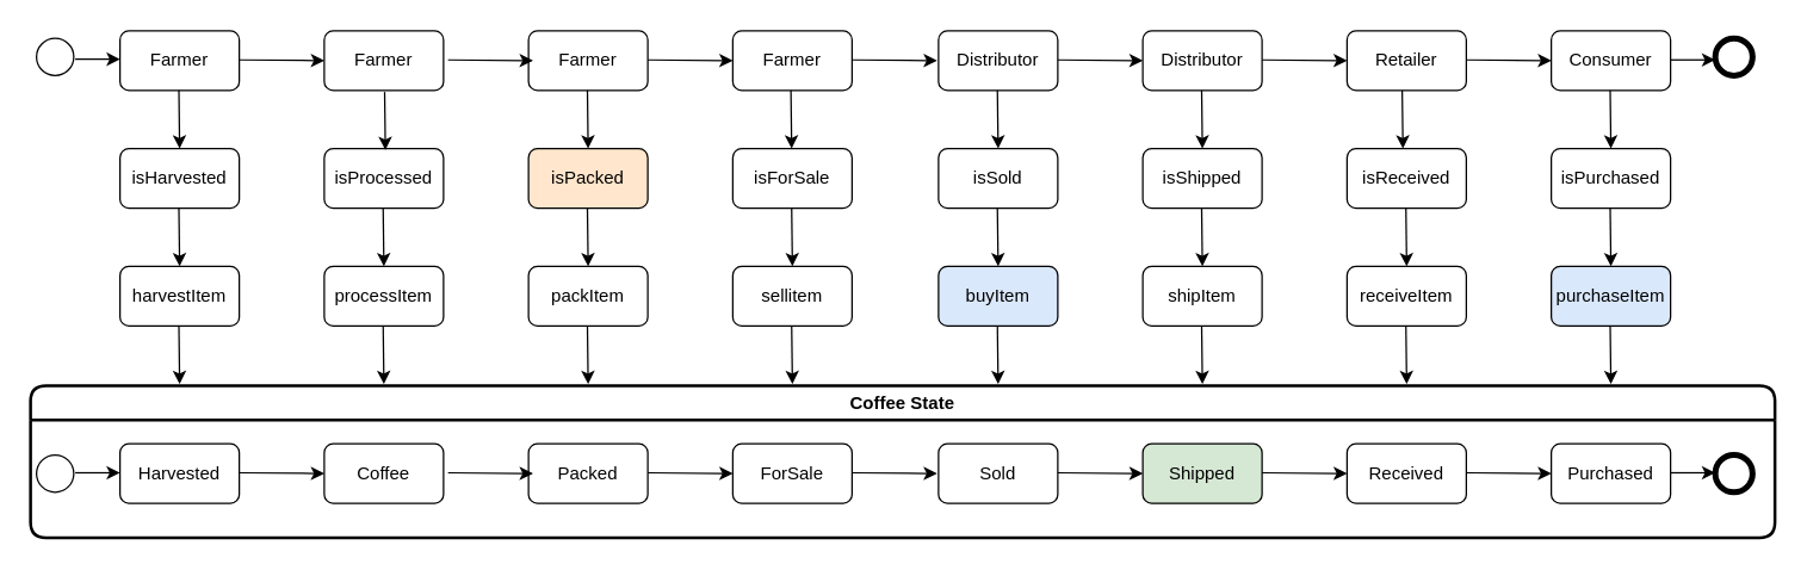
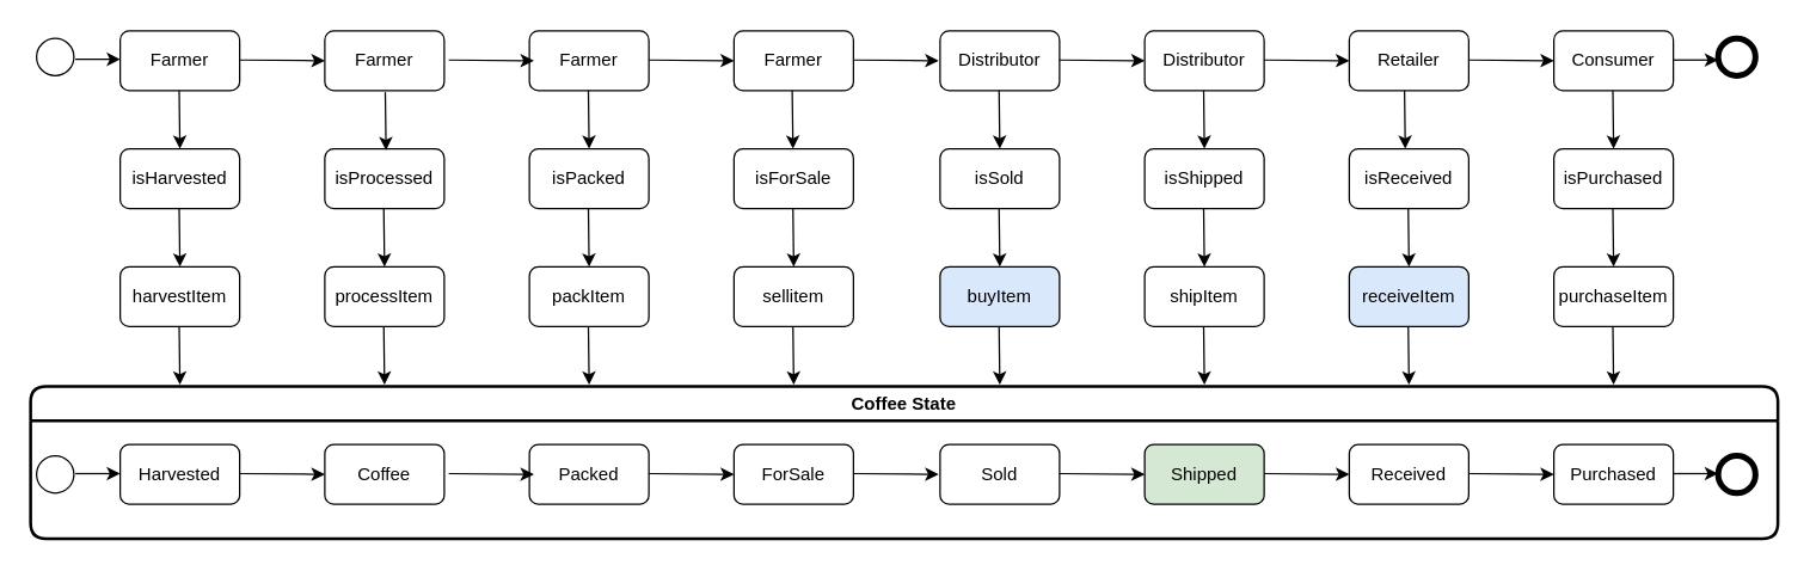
  <mxCell id="0" />
  <mxCell id="1" parent="0" />
  <mxCell id="2" value="Farmer" style="rounded=1;whiteSpace=wrap;html=1;flipH=0;" vertex="1" parent="1"><mxGeometry x="80" y="20" width="80" height="40" as="geometry" /></mxCell>
  <mxCell id="3" value="" style="ellipse;whiteSpace=wrap;html=1;aspect=fixed;" vertex="1" parent="1"><mxGeometry x="24" y="25" width="25" height="25" as="geometry" /></mxCell>
  <mxCell id="4" value="" style="ellipse;whiteSpace=wrap;html=1;aspect=fixed;strokeWidth=4;" vertex="1" parent="1"><mxGeometry x="1150" y="25" width="25" height="25" as="geometry" /></mxCell>
  <mxCell id="5" value="Farmer" style="rounded=1;whiteSpace=wrap;html=1;flipH=0;" vertex="1" parent="1"><mxGeometry x="217" y="20" width="80" height="40" as="geometry" /></mxCell>
  <mxCell id="6" value="Farmer" style="rounded=1;whiteSpace=wrap;html=1;flipH=0;" vertex="1" parent="1"><mxGeometry x="354" y="20" width="80" height="40" as="geometry" /></mxCell>
  <mxCell id="7" value="Farmer" style="rounded=1;whiteSpace=wrap;html=1;flipH=0;" vertex="1" parent="1"><mxGeometry x="491" y="20" width="80" height="40" as="geometry" /></mxCell>
  <mxCell id="8" value="Distributor" style="rounded=1;whiteSpace=wrap;html=1;flipH=0;" vertex="1" parent="1"><mxGeometry x="629" y="20" width="80" height="40" as="geometry" /></mxCell>
  <mxCell id="9" value="Distributor" style="rounded=1;whiteSpace=wrap;html=1;flipH=0;" vertex="1" parent="1"><mxGeometry x="766" y="20" width="80" height="40" as="geometry" /></mxCell>
  <mxCell id="10" value="Retailer" style="rounded=1;whiteSpace=wrap;html=1;flipH=0;" vertex="1" parent="1"><mxGeometry x="903" y="20" width="80" height="40" as="geometry" /></mxCell>
  <mxCell id="11" value="Consumer" style="rounded=1;whiteSpace=wrap;html=1;flipH=0;" vertex="1" parent="1"><mxGeometry x="1040" y="20" width="80" height="40" as="geometry" /></mxCell>
  <mxCell id="12" value="" style="endArrow=classic;html=1;rounded=0;" edge="1" parent="1"><mxGeometry width="50" height="50" relative="1" as="geometry"><mxPoint x="50" y="39" as="sourcePoint" /><mxPoint x="80" y="39" as="targetPoint" /></mxGeometry></mxCell>
  <mxCell id="13" value="" style="endArrow=classic;html=1;rounded=0;entryX=0;entryY=0.5;entryDx=0;entryDy=0;" edge="1" parent="1" target="5"><mxGeometry width="50" height="50" relative="1" as="geometry"><mxPoint x="160" y="39.5" as="sourcePoint" /><mxPoint x="190" y="39.5" as="targetPoint" /></mxGeometry></mxCell>
  <mxCell id="14" value="" style="endArrow=classic;html=1;rounded=0;entryX=0;entryY=0.5;entryDx=0;entryDy=0;" edge="1" parent="1"><mxGeometry width="50" height="50" relative="1" as="geometry"><mxPoint x="300" y="39.5" as="sourcePoint" /><mxPoint x="357" y="40" as="targetPoint" /></mxGeometry></mxCell>
  <mxCell id="15" value="" style="endArrow=classic;html=1;rounded=0;entryX=0;entryY=0.5;entryDx=0;entryDy=0;" edge="1" parent="1"><mxGeometry width="50" height="50" relative="1" as="geometry"><mxPoint x="434" y="39.5" as="sourcePoint" /><mxPoint x="491" y="40" as="targetPoint" /></mxGeometry></mxCell>
  <mxCell id="16" value="" style="endArrow=classic;html=1;rounded=0;entryX=0;entryY=0.5;entryDx=0;entryDy=0;" edge="1" parent="1"><mxGeometry width="50" height="50" relative="1" as="geometry"><mxPoint x="571" y="39.5" as="sourcePoint" /><mxPoint x="628" y="40" as="targetPoint" /></mxGeometry></mxCell>
  <mxCell id="17" value="" style="endArrow=classic;html=1;rounded=0;entryX=0;entryY=0.5;entryDx=0;entryDy=0;" edge="1" parent="1"><mxGeometry width="50" height="50" relative="1" as="geometry"><mxPoint x="709" y="39.5" as="sourcePoint" /><mxPoint x="766" y="40" as="targetPoint" /></mxGeometry></mxCell>
  <mxCell id="18" value="" style="endArrow=classic;html=1;rounded=0;entryX=0;entryY=0.5;entryDx=0;entryDy=0;" edge="1" parent="1"><mxGeometry width="50" height="50" relative="1" as="geometry"><mxPoint x="846" y="39.5" as="sourcePoint" /><mxPoint x="903" y="40" as="targetPoint" /></mxGeometry></mxCell>
  <mxCell id="19" value="" style="endArrow=classic;html=1;rounded=0;entryX=0;entryY=0.5;entryDx=0;entryDy=0;" edge="1" parent="1"><mxGeometry width="50" height="50" relative="1" as="geometry"><mxPoint x="983" y="39.5" as="sourcePoint" /><mxPoint x="1040" y="40" as="targetPoint" /></mxGeometry></mxCell>
  <mxCell id="20" value="" style="endArrow=classic;html=1;rounded=0;" edge="1" parent="1"><mxGeometry width="50" height="50" relative="1" as="geometry"><mxPoint x="1120" y="39.5" as="sourcePoint" /><mxPoint x="1150" y="39.5" as="targetPoint" /></mxGeometry></mxCell>
  <mxCell id="21" value="isHarvested" style="rounded=1;whiteSpace=wrap;html=1;flipH=0;" vertex="1" parent="1"><mxGeometry x="80" y="99" width="80" height="40" as="geometry" /></mxCell>
  <mxCell id="22" value="isProcessed" style="rounded=1;whiteSpace=wrap;html=1;flipH=0;" vertex="1" parent="1"><mxGeometry x="217" y="99" width="80" height="40" as="geometry" /></mxCell>
- <mxCell id="23" value="isPacked" style="rounded=1;whiteSpace=wrap;html=1;flipH=0;fillColor=#ffe6cc;" vertex="1" parent="1"><mxGeometry x="354" y="99" width="80" height="40" as="geometry" /></mxCell>
+ <mxCell id="23" value="isPacked" style="rounded=1;whiteSpace=wrap;html=1;flipH=0;" vertex="1" parent="1"><mxGeometry x="354" y="99" width="80" height="40" as="geometry" /></mxCell>
  <mxCell id="24" value="isForSale" style="rounded=1;whiteSpace=wrap;html=1;flipH=0;" vertex="1" parent="1"><mxGeometry x="491" y="99" width="80" height="40" as="geometry" /></mxCell>
  <mxCell id="25" value="isSold" style="rounded=1;whiteSpace=wrap;html=1;flipH=0;" vertex="1" parent="1"><mxGeometry x="629" y="99" width="80" height="40" as="geometry" /></mxCell>
  <mxCell id="26" value="isShipped" style="rounded=1;whiteSpace=wrap;html=1;flipH=0;" vertex="1" parent="1"><mxGeometry x="766" y="99" width="80" height="40" as="geometry" /></mxCell>
  <mxCell id="27" value="isReceived" style="rounded=1;whiteSpace=wrap;html=1;flipH=0;" vertex="1" parent="1"><mxGeometry x="903" y="99" width="80" height="40" as="geometry" /></mxCell>
  <mxCell id="28" value="isPurchased" style="rounded=1;whiteSpace=wrap;html=1;flipH=0;" vertex="1" parent="1"><mxGeometry x="1040" y="99" width="80" height="40" as="geometry" /></mxCell>
  <mxCell id="29" value="harvestItem" style="rounded=1;whiteSpace=wrap;html=1;flipH=0;" vertex="1" parent="1"><mxGeometry x="80" y="178" width="80" height="40" as="geometry" /></mxCell>
  <mxCell id="30" value="processItem" style="rounded=1;whiteSpace=wrap;html=1;flipH=0;" vertex="1" parent="1"><mxGeometry x="217" y="178" width="80" height="40" as="geometry" /></mxCell>
  <mxCell id="31" value="packItem" style="rounded=1;whiteSpace=wrap;html=1;flipH=0;" vertex="1" parent="1"><mxGeometry x="354" y="178" width="80" height="40" as="geometry" /></mxCell>
  <mxCell id="32" value="sellitem" style="rounded=1;whiteSpace=wrap;html=1;flipH=0;" vertex="1" parent="1"><mxGeometry x="491" y="178" width="80" height="40" as="geometry" /></mxCell>
  <mxCell id="33" value="buyItem" style="rounded=1;whiteSpace=wrap;html=1;flipH=0;fillColor=#dae8fc;" vertex="1" parent="1"><mxGeometry x="629" y="178" width="80" height="40" as="geometry" /></mxCell>
  <mxCell id="34" value="shipItem" style="rounded=1;whiteSpace=wrap;html=1;flipH=0;" vertex="1" parent="1"><mxGeometry x="766" y="178" width="80" height="40" as="geometry" /></mxCell>
- <mxCell id="35" value="receiveItem" style="rounded=1;whiteSpace=wrap;html=1;flipH=0;" vertex="1" parent="1"><mxGeometry x="903" y="178" width="80" height="40" as="geometry" /></mxCell>
- <mxCell id="36" value="purchaseItem" style="rounded=1;whiteSpace=wrap;html=1;flipH=0;fillColor=#dae8fc;" vertex="1" parent="1"><mxGeometry x="1040" y="178" width="80" height="40" as="geometry" /></mxCell>
+ <mxCell id="35" value="receiveItem" style="rounded=1;whiteSpace=wrap;html=1;flipH=0;fillColor=#dae8fc;" vertex="1" parent="1"><mxGeometry x="903" y="178" width="80" height="40" as="geometry" /></mxCell>
+ <mxCell id="36" value="purchaseItem" style="rounded=1;whiteSpace=wrap;html=1;flipH=0;" vertex="1" parent="1"><mxGeometry x="1040" y="178" width="80" height="40" as="geometry" /></mxCell>
  <mxCell id="37" value="Harvested" style="rounded=1;whiteSpace=wrap;html=1;flipH=0;" vertex="1" parent="1"><mxGeometry x="80" y="297" width="80" height="40" as="geometry" /></mxCell>
  <mxCell id="38" value="Coffee" style="rounded=1;whiteSpace=wrap;html=1;flipH=0;" vertex="1" parent="1"><mxGeometry x="217" y="297" width="80" height="40" as="geometry" /></mxCell>
  <mxCell id="39" value="Packed" style="rounded=1;whiteSpace=wrap;html=1;flipH=0;" vertex="1" parent="1"><mxGeometry x="354" y="297" width="80" height="40" as="geometry" /></mxCell>
  <mxCell id="40" value="ForSale" style="rounded=1;whiteSpace=wrap;html=1;flipH=0;" vertex="1" parent="1"><mxGeometry x="491" y="297" width="80" height="40" as="geometry" /></mxCell>
  <mxCell id="41" value="Sold" style="rounded=1;whiteSpace=wrap;html=1;flipH=0;" vertex="1" parent="1"><mxGeometry x="629" y="297" width="80" height="40" as="geometry" /></mxCell>
  <mxCell id="42" value="Shipped" style="rounded=1;whiteSpace=wrap;html=1;flipH=0;fillColor=#d5e8d4;" vertex="1" parent="1"><mxGeometry x="766" y="297" width="80" height="40" as="geometry" /></mxCell>
  <mxCell id="43" value="Received" style="rounded=1;whiteSpace=wrap;html=1;flipH=0;" vertex="1" parent="1"><mxGeometry x="903" y="297" width="80" height="40" as="geometry" /></mxCell>
  <mxCell id="44" value="Purchased" style="rounded=1;whiteSpace=wrap;html=1;flipH=0;" vertex="1" parent="1"><mxGeometry x="1040" y="297" width="80" height="40" as="geometry" /></mxCell>
  <mxCell id="45" value="" style="endArrow=classic;html=1;rounded=0;entryX=0;entryY=0.5;entryDx=0;entryDy=0;" edge="1" parent="1" target="38"><mxGeometry width="50" height="50" relative="1" as="geometry"><mxPoint x="160" y="316.5" as="sourcePoint" /><mxPoint x="190" y="316.5" as="targetPoint" /></mxGeometry></mxCell>
  <mxCell id="46" value="" style="endArrow=classic;html=1;rounded=0;entryX=0;entryY=0.5;entryDx=0;entryDy=0;" edge="1" parent="1"><mxGeometry width="50" height="50" relative="1" as="geometry"><mxPoint x="300" y="316.5" as="sourcePoint" /><mxPoint x="357" y="317" as="targetPoint" /></mxGeometry></mxCell>
  <mxCell id="47" value="" style="endArrow=classic;html=1;rounded=0;entryX=0;entryY=0.5;entryDx=0;entryDy=0;" edge="1" parent="1"><mxGeometry width="50" height="50" relative="1" as="geometry"><mxPoint x="434" y="316.5" as="sourcePoint" /><mxPoint x="491" y="317" as="targetPoint" /></mxGeometry></mxCell>
  <mxCell id="48" value="" style="endArrow=classic;html=1;rounded=0;entryX=0;entryY=0.5;entryDx=0;entryDy=0;" edge="1" parent="1"><mxGeometry width="50" height="50" relative="1" as="geometry"><mxPoint x="571" y="316.5" as="sourcePoint" /><mxPoint x="628" y="317" as="targetPoint" /></mxGeometry></mxCell>
  <mxCell id="49" value="" style="endArrow=classic;html=1;rounded=0;entryX=0;entryY=0.5;entryDx=0;entryDy=0;" edge="1" parent="1"><mxGeometry width="50" height="50" relative="1" as="geometry"><mxPoint x="709" y="316.5" as="sourcePoint" /><mxPoint x="766" y="317" as="targetPoint" /></mxGeometry></mxCell>
  <mxCell id="50" value="" style="endArrow=classic;html=1;rounded=0;entryX=0;entryY=0.5;entryDx=0;entryDy=0;" edge="1" parent="1"><mxGeometry width="50" height="50" relative="1" as="geometry"><mxPoint x="846" y="316.5" as="sourcePoint" /><mxPoint x="903" y="317" as="targetPoint" /></mxGeometry></mxCell>
  <mxCell id="51" value="" style="endArrow=classic;html=1;rounded=0;entryX=0;entryY=0.5;entryDx=0;entryDy=0;" edge="1" parent="1"><mxGeometry width="50" height="50" relative="1" as="geometry"><mxPoint x="983" y="316.5" as="sourcePoint" /><mxPoint x="1040" y="317" as="targetPoint" /></mxGeometry></mxCell>
  <mxCell id="52" value="" style="endArrow=classic;html=1;rounded=0;entryX=0.5;entryY=0;entryDx=0;entryDy=0;" edge="1" parent="1" target="21"><mxGeometry width="50" height="50" relative="1" as="geometry"><mxPoint x="119.5" y="60" as="sourcePoint" /><mxPoint x="119.5" y="90" as="targetPoint" /></mxGeometry></mxCell>
  <mxCell id="53" value="" style="endArrow=classic;html=1;rounded=0;entryX=0.5;entryY=0;entryDx=0;entryDy=0;" edge="1" parent="1"><mxGeometry width="50" height="50" relative="1" as="geometry"><mxPoint x="257.5" y="61" as="sourcePoint" /><mxPoint x="258" y="100" as="targetPoint" /></mxGeometry></mxCell>
  <mxCell id="54" value="" style="endArrow=classic;html=1;rounded=0;entryX=0.5;entryY=0;entryDx=0;entryDy=0;" edge="1" parent="1"><mxGeometry width="50" height="50" relative="1" as="geometry"><mxPoint x="393.5" y="60" as="sourcePoint" /><mxPoint x="394" y="99" as="targetPoint" /></mxGeometry></mxCell>
  <mxCell id="55" value="" style="endArrow=classic;html=1;rounded=0;entryX=0.5;entryY=0;entryDx=0;entryDy=0;" edge="1" parent="1"><mxGeometry width="50" height="50" relative="1" as="geometry"><mxPoint x="530" y="60" as="sourcePoint" /><mxPoint x="530.5" y="99" as="targetPoint" /></mxGeometry></mxCell>
  <mxCell id="56" value="" style="endArrow=classic;html=1;rounded=0;entryX=0.5;entryY=0;entryDx=0;entryDy=0;" edge="1" parent="1"><mxGeometry width="50" height="50" relative="1" as="geometry"><mxPoint x="668.5" y="60" as="sourcePoint" /><mxPoint x="669" y="99" as="targetPoint" /></mxGeometry></mxCell>
  <mxCell id="57" value="" style="endArrow=classic;html=1;rounded=0;entryX=0.5;entryY=0;entryDx=0;entryDy=0;" edge="1" parent="1"><mxGeometry width="50" height="50" relative="1" as="geometry"><mxPoint x="805.5" y="60" as="sourcePoint" /><mxPoint x="806" y="99" as="targetPoint" /></mxGeometry></mxCell>
  <mxCell id="58" value="" style="endArrow=classic;html=1;rounded=0;entryX=0.5;entryY=0;entryDx=0;entryDy=0;" edge="1" parent="1"><mxGeometry width="50" height="50" relative="1" as="geometry"><mxPoint x="940" y="60" as="sourcePoint" /><mxPoint x="940.5" y="99" as="targetPoint" /></mxGeometry></mxCell>
  <mxCell id="59" value="" style="endArrow=classic;html=1;rounded=0;entryX=0.5;entryY=0;entryDx=0;entryDy=0;" edge="1" parent="1"><mxGeometry width="50" height="50" relative="1" as="geometry"><mxPoint x="1079.5" y="60" as="sourcePoint" /><mxPoint x="1080" y="99" as="targetPoint" /></mxGeometry></mxCell>
  <mxCell id="60" value="" style="endArrow=classic;html=1;rounded=0;entryX=0.5;entryY=0;entryDx=0;entryDy=0;" edge="1" parent="1"><mxGeometry width="50" height="50" relative="1" as="geometry"><mxPoint x="1079.5" y="139" as="sourcePoint" /><mxPoint x="1080" y="178" as="targetPoint" /></mxGeometry></mxCell>
  <mxCell id="61" value="" style="endArrow=classic;html=1;rounded=0;entryX=0.5;entryY=0;entryDx=0;entryDy=0;" edge="1" parent="1"><mxGeometry width="50" height="50" relative="1" as="geometry"><mxPoint x="942.5" y="139" as="sourcePoint" /><mxPoint x="943" y="178" as="targetPoint" /></mxGeometry></mxCell>
  <mxCell id="62" value="" style="endArrow=classic;html=1;rounded=0;entryX=0.5;entryY=0;entryDx=0;entryDy=0;" edge="1" parent="1"><mxGeometry width="50" height="50" relative="1" as="geometry"><mxPoint x="805.5" y="139" as="sourcePoint" /><mxPoint x="806" y="178" as="targetPoint" /></mxGeometry></mxCell>
  <mxCell id="63" value="" style="endArrow=classic;html=1;rounded=0;entryX=0.5;entryY=0;entryDx=0;entryDy=0;" edge="1" parent="1"><mxGeometry width="50" height="50" relative="1" as="geometry"><mxPoint x="668.5" y="139" as="sourcePoint" /><mxPoint x="669" y="178" as="targetPoint" /></mxGeometry></mxCell>
  <mxCell id="64" value="" style="endArrow=classic;html=1;rounded=0;entryX=0.5;entryY=0;entryDx=0;entryDy=0;" edge="1" parent="1"><mxGeometry width="50" height="50" relative="1" as="geometry"><mxPoint x="530.5" y="139" as="sourcePoint" /><mxPoint x="531" y="178" as="targetPoint" /></mxGeometry></mxCell>
  <mxCell id="65" value="" style="endArrow=classic;html=1;rounded=0;entryX=0.5;entryY=0;entryDx=0;entryDy=0;" edge="1" parent="1"><mxGeometry width="50" height="50" relative="1" as="geometry"><mxPoint x="393.5" y="139" as="sourcePoint" /><mxPoint x="394" y="178" as="targetPoint" /></mxGeometry></mxCell>
  <mxCell id="66" value="" style="endArrow=classic;html=1;rounded=0;entryX=0.5;entryY=0;entryDx=0;entryDy=0;" edge="1" parent="1"><mxGeometry width="50" height="50" relative="1" as="geometry"><mxPoint x="256.5" y="139" as="sourcePoint" /><mxPoint x="257" y="178" as="targetPoint" /></mxGeometry></mxCell>
  <mxCell id="67" value="" style="endArrow=classic;html=1;rounded=0;entryX=0.5;entryY=0;entryDx=0;entryDy=0;" edge="1" parent="1"><mxGeometry width="50" height="50" relative="1" as="geometry"><mxPoint x="119.5" y="139" as="sourcePoint" /><mxPoint x="120" y="178" as="targetPoint" /></mxGeometry></mxCell>
  <mxCell id="68" value="" style="ellipse;whiteSpace=wrap;html=1;aspect=fixed;strokeWidth=4;" vertex="1" parent="1"><mxGeometry x="1150" y="304.5" width="25" height="25" as="geometry" /></mxCell>
  <mxCell id="69" value="" style="endArrow=classic;html=1;rounded=0;" edge="1" parent="1"><mxGeometry width="50" height="50" relative="1" as="geometry"><mxPoint x="1120" y="316.5" as="sourcePoint" /><mxPoint x="1150" y="316.5" as="targetPoint" /></mxGeometry></mxCell>
  <mxCell id="70" value="" style="ellipse;whiteSpace=wrap;html=1;aspect=fixed;" vertex="1" parent="1"><mxGeometry x="24" y="304.5" width="25" height="25" as="geometry" /></mxCell>
  <mxCell id="71" value="" style="endArrow=classic;html=1;rounded=0;" edge="1" parent="1"><mxGeometry width="50" height="50" relative="1" as="geometry"><mxPoint x="50" y="316.5" as="sourcePoint" /><mxPoint x="80" y="316.5" as="targetPoint" /></mxGeometry></mxCell>
  <mxCell id="72" value="Coffee State" style="swimlane;whiteSpace=wrap;html=1;rounded=1;strokeWidth=2;" vertex="1" parent="1"><mxGeometry y="258" width="1170" height="102" as="geometry" x="20" /></mxCell>
  <mxCell id="73" value="" style="endArrow=classic;html=1;rounded=0;entryX=0.5;entryY=0;entryDx=0;entryDy=0;" edge="1" parent="1"><mxGeometry width="50" height="50" relative="1" as="geometry"><mxPoint x="119.5" y="218" as="sourcePoint" /><mxPoint x="120" y="257" as="targetPoint" /></mxGeometry></mxCell>
  <mxCell id="74" value="" style="endArrow=classic;html=1;rounded=0;entryX=0.5;entryY=0;entryDx=0;entryDy=0;" edge="1" parent="1"><mxGeometry width="50" height="50" relative="1" as="geometry"><mxPoint x="256.5" y="218" as="sourcePoint" /><mxPoint x="257" y="257" as="targetPoint" /></mxGeometry></mxCell>
  <mxCell id="75" value="" style="endArrow=classic;html=1;rounded=0;entryX=0.5;entryY=0;entryDx=0;entryDy=0;" edge="1" parent="1"><mxGeometry width="50" height="50" relative="1" as="geometry"><mxPoint x="393.5" y="218" as="sourcePoint" /><mxPoint x="394" y="257" as="targetPoint" /></mxGeometry></mxCell>
  <mxCell id="76" value="" style="endArrow=classic;html=1;rounded=0;entryX=0.5;entryY=0;entryDx=0;entryDy=0;" edge="1" parent="1"><mxGeometry width="50" height="50" relative="1" as="geometry"><mxPoint x="530.5" y="218" as="sourcePoint" /><mxPoint x="531" y="257" as="targetPoint" /></mxGeometry></mxCell>
  <mxCell id="77" value="" style="endArrow=classic;html=1;rounded=0;entryX=0.5;entryY=0;entryDx=0;entryDy=0;" edge="1" parent="1"><mxGeometry width="50" height="50" relative="1" as="geometry"><mxPoint x="668.5" y="218" as="sourcePoint" /><mxPoint x="669" y="257" as="targetPoint" /></mxGeometry></mxCell>
  <mxCell id="78" value="" style="endArrow=classic;html=1;rounded=0;entryX=0.5;entryY=0;entryDx=0;entryDy=0;" edge="1" parent="1"><mxGeometry width="50" height="50" relative="1" as="geometry"><mxPoint x="805.5" y="218" as="sourcePoint" /><mxPoint x="806" y="257" as="targetPoint" /></mxGeometry></mxCell>
  <mxCell id="79" value="" style="endArrow=classic;html=1;rounded=0;entryX=0.5;entryY=0;entryDx=0;entryDy=0;" edge="1" parent="1"><mxGeometry width="50" height="50" relative="1" as="geometry"><mxPoint x="942.5" y="218" as="sourcePoint" /><mxPoint x="943" y="257" as="targetPoint" /></mxGeometry></mxCell>
  <mxCell id="80" value="" style="endArrow=classic;html=1;rounded=0;entryX=0.5;entryY=0;entryDx=0;entryDy=0;" edge="1" parent="1"><mxGeometry width="50" height="50" relative="1" as="geometry"><mxPoint x="1079.5" y="218" as="sourcePoint" /><mxPoint x="1080" y="257" as="targetPoint" /></mxGeometry></mxCell>
